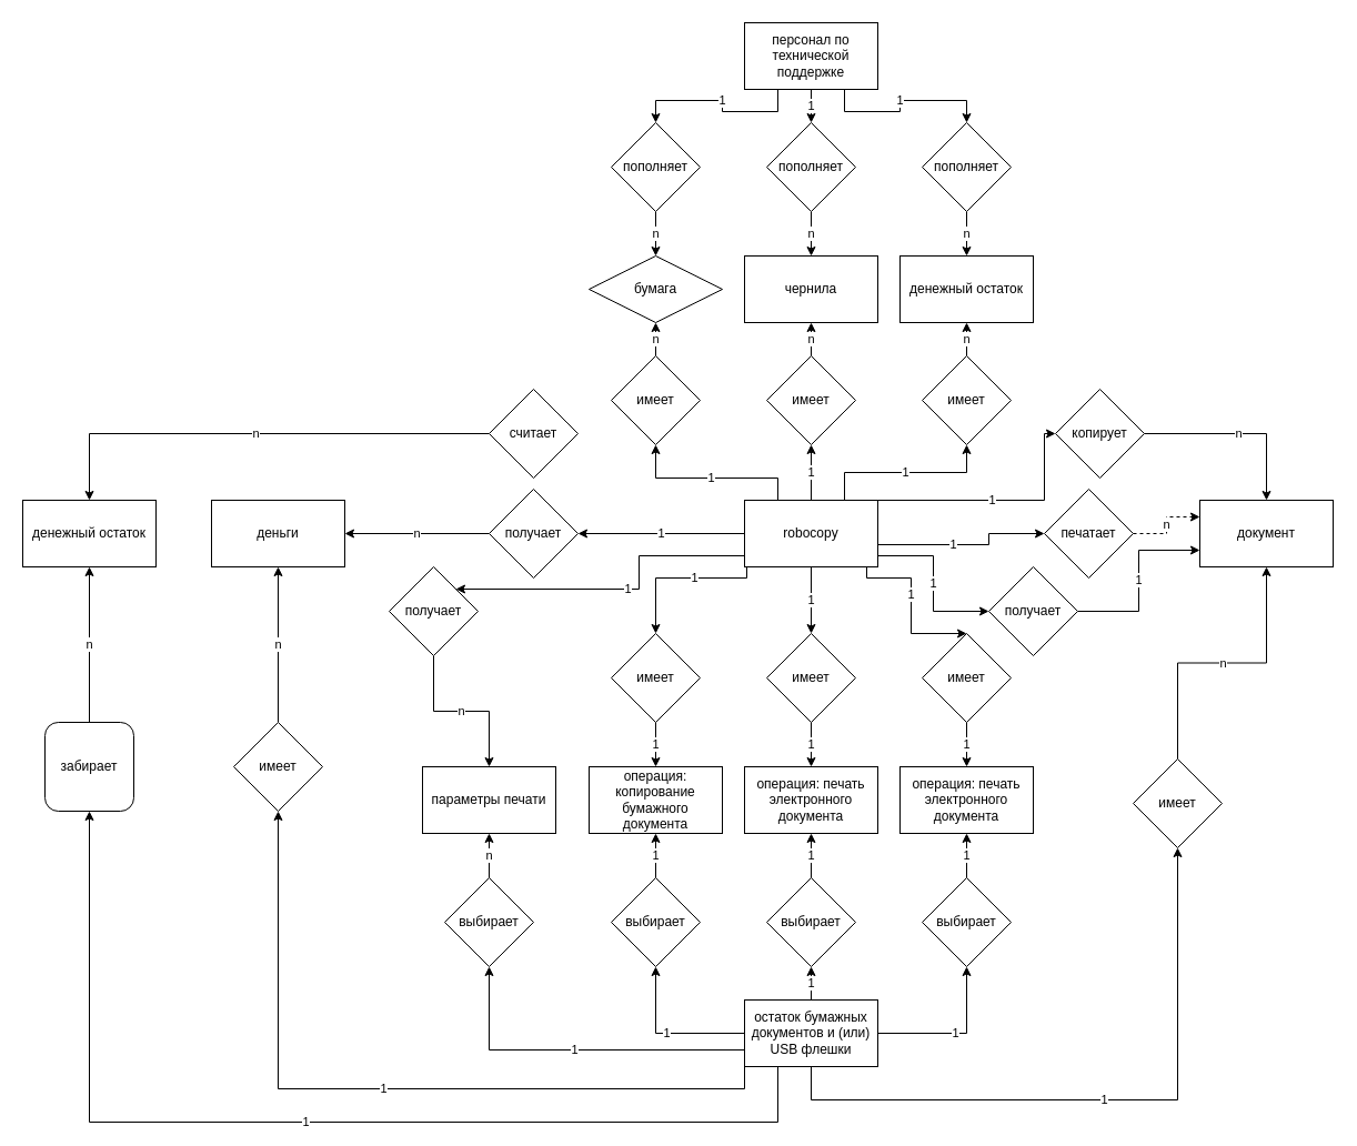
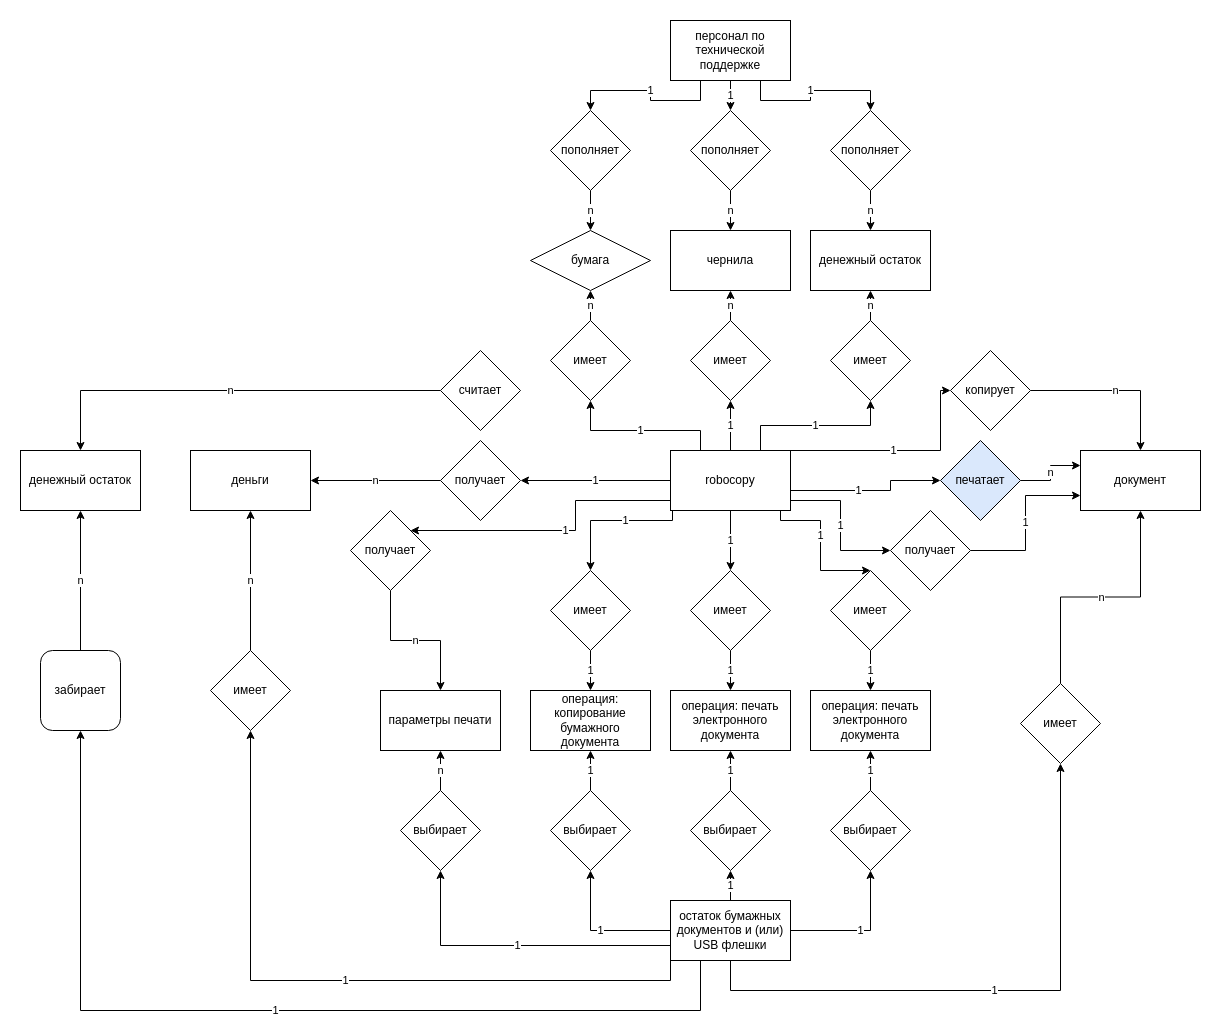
  <mxCell id="0" />
  <mxCell id="1" parent="0" />
  <mxCell id="2" value="1" style="edgeStyle=orthogonalEdgeStyle;rounded=0;orthogonalLoop=1;jettySize=auto;html=1;entryX=0.5;entryY=0;entryDx=0;entryDy=0;" edge="1" parent="1" source="13" target="29"><mxGeometry relative="1" as="geometry"><mxPoint x="730" y="570" as="targetPoint" /><Array as="points" /></mxGeometry></mxCell>
  <mxCell id="3" value="1" style="edgeStyle=orthogonalEdgeStyle;rounded=0;orthogonalLoop=1;jettySize=auto;html=1;entryX=0.5;entryY=0;entryDx=0;entryDy=0;exitX=0.25;exitY=1;exitDx=0;exitDy=0;" edge="1" parent="1" source="13" target="30"><mxGeometry relative="1" as="geometry"><mxPoint x="682" y="520" as="sourcePoint" /><mxPoint x="590" y="570" as="targetPoint" /><Array as="points"><mxPoint x="672" y="510" /><mxPoint x="672" y="520" /><mxPoint x="590" y="520" /></Array></mxGeometry></mxCell>
  <mxCell id="4" value="1" style="edgeStyle=orthogonalEdgeStyle;rounded=0;orthogonalLoop=1;jettySize=auto;html=1;exitX=0.75;exitY=1;exitDx=0;exitDy=0;entryX=0.5;entryY=0;entryDx=0;entryDy=0;" edge="1" parent="1" source="13" target="28"><mxGeometry relative="1" as="geometry"><mxPoint x="870" y="570" as="targetPoint" /><Array as="points"><mxPoint x="780" y="510" /><mxPoint x="780" y="520" /><mxPoint x="820" y="520" /><mxPoint x="820" y="570" /></Array></mxGeometry></mxCell>
  <mxCell id="5" value="1" style="edgeStyle=orthogonalEdgeStyle;rounded=0;orthogonalLoop=1;jettySize=auto;html=1;entryX=0.5;entryY=1;entryDx=0;entryDy=0;" edge="1" parent="1" source="13" target="67"><mxGeometry relative="1" as="geometry"><mxPoint x="730" y="420" as="targetPoint" /></mxGeometry></mxCell>
  <mxCell id="6" value="1" style="edgeStyle=orthogonalEdgeStyle;rounded=0;orthogonalLoop=1;jettySize=auto;html=1;exitX=0.75;exitY=0;exitDx=0;exitDy=0;entryX=0.5;entryY=1;entryDx=0;entryDy=0;" edge="1" parent="1" source="13" target="70"><mxGeometry relative="1" as="geometry"><mxPoint x="860" y="420" as="targetPoint" /></mxGeometry></mxCell>
  <mxCell id="7" value="1" style="edgeStyle=orthogonalEdgeStyle;rounded=0;orthogonalLoop=1;jettySize=auto;html=1;exitX=0.25;exitY=0;exitDx=0;exitDy=0;entryX=0.5;entryY=1;entryDx=0;entryDy=0;" edge="1" parent="1" source="13" target="72"><mxGeometry relative="1" as="geometry"><mxPoint x="600" y="420" as="targetPoint" /><Array as="points"><mxPoint x="700" y="430" /><mxPoint x="590" y="430" /></Array></mxGeometry></mxCell>
  <mxCell id="8" value="1" style="edgeStyle=orthogonalEdgeStyle;rounded=0;orthogonalLoop=1;jettySize=auto;html=1;" edge="1" parent="1" source="13" target="41"><mxGeometry relative="1" as="geometry"><Array as="points"><mxPoint x="840" y="500" /><mxPoint x="840" y="550" /></Array></mxGeometry></mxCell>
  <mxCell id="9" value="1" style="edgeStyle=orthogonalEdgeStyle;rounded=0;orthogonalLoop=1;jettySize=auto;html=1;exitX=0;exitY=0.5;exitDx=0;exitDy=0;" edge="1" parent="1" source="13" target="46"><mxGeometry relative="1" as="geometry"><Array as="points"><mxPoint x="670" y="500" /><mxPoint x="575" y="500" /><mxPoint x="575" y="530" /></Array></mxGeometry></mxCell>
  <mxCell id="10" value="1" style="edgeStyle=orthogonalEdgeStyle;rounded=0;orthogonalLoop=1;jettySize=auto;html=1;exitX=1;exitY=0.25;exitDx=0;exitDy=0;entryX=0;entryY=0.5;entryDx=0;entryDy=0;" edge="1" parent="1" source="13" target="48"><mxGeometry relative="1" as="geometry"><Array as="points"><mxPoint x="790" y="490" /><mxPoint x="890" y="490" /></Array></mxGeometry></mxCell>
  <mxCell id="11" value="1" style="edgeStyle=orthogonalEdgeStyle;rounded=0;orthogonalLoop=1;jettySize=auto;html=1;exitX=1;exitY=0.25;exitDx=0;exitDy=0;" edge="1" parent="1" source="13" target="50"><mxGeometry relative="1" as="geometry"><Array as="points"><mxPoint x="790" y="450" /><mxPoint x="940" y="450" /><mxPoint x="940" y="390" /></Array></mxGeometry></mxCell>
  <mxCell id="12" value="1" style="edgeStyle=orthogonalEdgeStyle;rounded=0;orthogonalLoop=1;jettySize=auto;html=1;exitX=0;exitY=0.5;exitDx=0;exitDy=0;entryX=1;entryY=0.5;entryDx=0;entryDy=0;" edge="1" parent="1" source="13" target="55"><mxGeometry relative="1" as="geometry" /></mxCell>
  <mxCell id="13" value="robocopy" style="rounded=0;whiteSpace=wrap;html=1;" vertex="1" parent="1"><mxGeometry x="670" y="450" width="120" height="60" as="geometry" /></mxCell>
  <mxCell id="14" value="1" style="edgeStyle=orthogonalEdgeStyle;rounded=0;orthogonalLoop=1;jettySize=auto;html=1;entryX=0.5;entryY=1;entryDx=0;entryDy=0;" edge="1" parent="1" source="21" target="38"><mxGeometry relative="1" as="geometry"><mxPoint x="730" y="1010" as="targetPoint" /><Array as="points"><mxPoint x="730" y="990" /><mxPoint x="1060" y="990" /></Array></mxGeometry></mxCell>
  <mxCell id="15" value="1" style="edgeStyle=orthogonalEdgeStyle;rounded=0;orthogonalLoop=1;jettySize=auto;html=1;" edge="1" parent="1" source="21" target="32"><mxGeometry relative="1" as="geometry" /></mxCell>
  <mxCell id="16" value="1" style="edgeStyle=orthogonalEdgeStyle;rounded=0;orthogonalLoop=1;jettySize=auto;html=1;exitX=1;exitY=0.5;exitDx=0;exitDy=0;entryX=0.5;entryY=1;entryDx=0;entryDy=0;" edge="1" parent="1" source="21" target="34"><mxGeometry relative="1" as="geometry" /></mxCell>
  <mxCell id="17" value="1" style="edgeStyle=orthogonalEdgeStyle;rounded=0;orthogonalLoop=1;jettySize=auto;html=1;exitX=0;exitY=0.5;exitDx=0;exitDy=0;" edge="1" parent="1" source="21" target="36"><mxGeometry relative="1" as="geometry" /></mxCell>
  <mxCell id="18" value="1" style="edgeStyle=orthogonalEdgeStyle;rounded=0;orthogonalLoop=1;jettySize=auto;html=1;exitX=0;exitY=0.75;exitDx=0;exitDy=0;entryX=0.5;entryY=1;entryDx=0;entryDy=0;" edge="1" parent="1" source="21" target="44"><mxGeometry relative="1" as="geometry" /></mxCell>
  <mxCell id="19" value="1" style="edgeStyle=orthogonalEdgeStyle;rounded=0;orthogonalLoop=1;jettySize=auto;html=1;exitX=0;exitY=1;exitDx=0;exitDy=0;entryX=0.5;entryY=1;entryDx=0;entryDy=0;" edge="1" parent="1" source="21" target="53"><mxGeometry relative="1" as="geometry" /></mxCell>
  <mxCell id="20" value="1" style="edgeStyle=orthogonalEdgeStyle;rounded=0;orthogonalLoop=1;jettySize=auto;html=1;exitX=0.25;exitY=1;exitDx=0;exitDy=0;" edge="1" parent="1" source="21" target="57"><mxGeometry relative="1" as="geometry"><Array as="points"><mxPoint x="700" y="1010" /><mxPoint x="80" y="1010" /></Array></mxGeometry></mxCell>
  <mxCell id="21" value="остаток бумажных документов и (или) USB флешки" style="rounded=0;whiteSpace=wrap;html=1;" vertex="1" parent="1"><mxGeometry x="670" y="900" width="120" height="60" as="geometry" /></mxCell>
  <mxCell id="22" value="1" style="edgeStyle=orthogonalEdgeStyle;rounded=0;orthogonalLoop=1;jettySize=auto;html=1;exitX=0.5;exitY=1;exitDx=0;exitDy=0;" edge="1" parent="1" source="29" target="23"><mxGeometry relative="1" as="geometry"><mxPoint x="730" y="650" as="sourcePoint" /></mxGeometry></mxCell>
  <mxCell id="23" value="операция: печать электронного документа" style="rounded=0;whiteSpace=wrap;html=1;" vertex="1" parent="1"><mxGeometry x="670" y="690" width="120" height="60" as="geometry" /></mxCell>
  <mxCell id="24" value="1" style="edgeStyle=orthogonalEdgeStyle;rounded=0;orthogonalLoop=1;jettySize=auto;html=1;exitX=0.5;exitY=1;exitDx=0;exitDy=0;" edge="1" parent="1" source="30" target="25"><mxGeometry relative="1" as="geometry"><mxPoint x="590" y="640" as="sourcePoint" /></mxGeometry></mxCell>
  <mxCell id="25" value="операция: копирование бумажного документа" style="rounded=0;whiteSpace=wrap;html=1;" vertex="1" parent="1"><mxGeometry x="530" y="690" width="120" height="60" as="geometry" /></mxCell>
  <mxCell id="26" value="1" style="edgeStyle=orthogonalEdgeStyle;rounded=0;orthogonalLoop=1;jettySize=auto;html=1;exitX=0.5;exitY=1;exitDx=0;exitDy=0;exitPerimeter=0;" edge="1" parent="1" source="28" target="27"><mxGeometry relative="1" as="geometry"><mxPoint x="870" y="650" as="sourcePoint" /></mxGeometry></mxCell>
  <mxCell id="27" value="операция: печать электронного документа" style="rounded=0;whiteSpace=wrap;html=1;" vertex="1" parent="1"><mxGeometry x="810" y="690" width="120" height="60" as="geometry" /></mxCell>
  <mxCell id="28" value="имеет" style="rhombus;whiteSpace=wrap;html=1;" vertex="1" parent="1"><mxGeometry x="830" y="570" width="80" height="80" as="geometry" /></mxCell>
  <mxCell id="29" value="имеет" style="rhombus;whiteSpace=wrap;html=1;" vertex="1" parent="1"><mxGeometry x="690" y="570" width="80" height="80" as="geometry" /></mxCell>
  <mxCell id="30" value="имеет" style="rhombus;whiteSpace=wrap;html=1;" vertex="1" parent="1"><mxGeometry x="550" y="570" width="80" height="80" as="geometry" /></mxCell>
  <mxCell id="31" value="1" style="edgeStyle=orthogonalEdgeStyle;rounded=0;orthogonalLoop=1;jettySize=auto;html=1;" edge="1" parent="1" source="32" target="23"><mxGeometry relative="1" as="geometry" /></mxCell>
  <mxCell id="32" value="выбирает" style="rhombus;whiteSpace=wrap;html=1;" vertex="1" parent="1"><mxGeometry x="690" y="790" width="80" height="80" as="geometry" /></mxCell>
  <mxCell id="33" value="1" style="edgeStyle=orthogonalEdgeStyle;rounded=0;orthogonalLoop=1;jettySize=auto;html=1;" edge="1" parent="1" source="34" target="27"><mxGeometry relative="1" as="geometry" /></mxCell>
  <mxCell id="34" value="выбирает" style="rhombus;whiteSpace=wrap;html=1;" vertex="1" parent="1"><mxGeometry x="830" y="790" width="80" height="80" as="geometry" /></mxCell>
  <mxCell id="35" value="1" style="edgeStyle=orthogonalEdgeStyle;rounded=0;orthogonalLoop=1;jettySize=auto;html=1;" edge="1" parent="1" source="36" target="25"><mxGeometry relative="1" as="geometry" /></mxCell>
  <mxCell id="36" value="выбирает" style="rhombus;whiteSpace=wrap;html=1;" vertex="1" parent="1"><mxGeometry x="550" y="790" width="80" height="80" as="geometry" /></mxCell>
  <mxCell id="37" value="n" style="edgeStyle=orthogonalEdgeStyle;rounded=0;orthogonalLoop=1;jettySize=auto;html=1;exitX=0.5;exitY=0;exitDx=0;exitDy=0;entryX=0.5;entryY=1;entryDx=0;entryDy=0;" edge="1" parent="1" source="38" target="39"><mxGeometry relative="1" as="geometry" /></mxCell>
  <mxCell id="38" value="имеет" style="rhombus;whiteSpace=wrap;html=1;" vertex="1" parent="1"><mxGeometry x="1020" y="683" width="80" height="80" as="geometry" /></mxCell>
  <mxCell id="39" value="документ" style="rounded=0;whiteSpace=wrap;html=1;" vertex="1" parent="1"><mxGeometry x="1080" y="450" width="120" height="60" as="geometry" /></mxCell>
  <mxCell id="40" value="1" style="edgeStyle=orthogonalEdgeStyle;rounded=0;orthogonalLoop=1;jettySize=auto;html=1;entryX=0;entryY=0.75;entryDx=0;entryDy=0;" edge="1" parent="1" source="41" target="39"><mxGeometry relative="1" as="geometry" /></mxCell>
  <mxCell id="41" value="получает" style="rhombus;whiteSpace=wrap;html=1;" vertex="1" parent="1"><mxGeometry x="890" y="510" width="80" height="80" as="geometry" /></mxCell>
  <mxCell id="42" value="параметры печати" style="rounded=0;whiteSpace=wrap;html=1;" vertex="1" parent="1"><mxGeometry x="380" y="690" width="120" height="60" as="geometry" /></mxCell>
  <mxCell id="43" value="n" style="edgeStyle=orthogonalEdgeStyle;rounded=0;orthogonalLoop=1;jettySize=auto;html=1;" edge="1" parent="1" source="44" target="42"><mxGeometry relative="1" as="geometry" /></mxCell>
  <mxCell id="44" value="выбирает" style="rhombus;whiteSpace=wrap;html=1;" vertex="1" parent="1"><mxGeometry x="400" y="790" width="80" height="80" as="geometry" /></mxCell>
  <mxCell id="45" value="n" style="edgeStyle=orthogonalEdgeStyle;rounded=0;orthogonalLoop=1;jettySize=auto;html=1;exitX=0.5;exitY=1;exitDx=0;exitDy=0;entryX=0.5;entryY=0;entryDx=0;entryDy=0;" edge="1" parent="1" source="46" target="42"><mxGeometry relative="1" as="geometry" /></mxCell>
  <mxCell id="46" value="получает" style="rhombus;whiteSpace=wrap;html=1;" vertex="1" parent="1"><mxGeometry x="350" y="510" width="80" height="80" as="geometry" /></mxCell>
- <mxCell id="47" value="n" style="edgeStyle=orthogonalEdgeStyle;rounded=0;orthogonalLoop=1;jettySize=auto;html=1;exitX=1;exitY=0.5;exitDx=0;exitDy=0;entryX=0;entryY=0.25;entryDx=0;entryDy=0;dashed=1;" edge="1" parent="1" source="48" target="39"><mxGeometry relative="1" as="geometry" /></mxCell>
- <mxCell id="48" value="печатает" style="rhombus;whiteSpace=wrap;html=1;" vertex="1" parent="1"><mxGeometry x="940" y="440" width="80" height="80" as="geometry" /></mxCell>
+ <mxCell id="47" value="n" style="edgeStyle=orthogonalEdgeStyle;rounded=0;orthogonalLoop=1;jettySize=auto;html=1;exitX=1;exitY=0.5;exitDx=0;exitDy=0;entryX=0;entryY=0.25;entryDx=0;entryDy=0;" edge="1" parent="1" source="48" target="39"><mxGeometry relative="1" as="geometry" /></mxCell>
+ <mxCell id="48" value="печатает" style="rhombus;whiteSpace=wrap;html=1;fillColor=#dae8fc;" vertex="1" parent="1"><mxGeometry x="940" y="440" width="80" height="80" as="geometry" /></mxCell>
  <mxCell id="49" value="n" style="edgeStyle=orthogonalEdgeStyle;rounded=0;orthogonalLoop=1;jettySize=auto;html=1;exitX=1;exitY=0.5;exitDx=0;exitDy=0;entryX=0.5;entryY=0;entryDx=0;entryDy=0;" edge="1" parent="1" source="50" target="39"><mxGeometry relative="1" as="geometry" /></mxCell>
  <mxCell id="50" value="копирует" style="rhombus;whiteSpace=wrap;html=1;" vertex="1" parent="1"><mxGeometry x="950" y="350" width="80" height="80" as="geometry" /></mxCell>
  <mxCell id="51" value="деньги" style="rounded=0;whiteSpace=wrap;html=1;" vertex="1" parent="1"><mxGeometry x="190" y="450" width="120" height="60" as="geometry" /></mxCell>
  <mxCell id="52" value="n" style="edgeStyle=orthogonalEdgeStyle;rounded=0;orthogonalLoop=1;jettySize=auto;html=1;exitX=0.5;exitY=0;exitDx=0;exitDy=0;entryX=0.5;entryY=1;entryDx=0;entryDy=0;" edge="1" parent="1" source="53" target="51"><mxGeometry relative="1" as="geometry" /></mxCell>
  <mxCell id="53" value="имеет" style="rhombus;whiteSpace=wrap;html=1;" vertex="1" parent="1"><mxGeometry x="210" y="650" width="80" height="80" as="geometry" /></mxCell>
  <mxCell id="54" value="n" style="edgeStyle=orthogonalEdgeStyle;rounded=0;orthogonalLoop=1;jettySize=auto;html=1;exitX=0;exitY=0.5;exitDx=0;exitDy=0;entryX=1;entryY=0.5;entryDx=0;entryDy=0;" edge="1" parent="1" source="55" target="51"><mxGeometry relative="1" as="geometry" /></mxCell>
  <mxCell id="55" value="получает" style="rhombus;whiteSpace=wrap;html=1;" vertex="1" parent="1"><mxGeometry x="440" y="440" width="80" height="80" as="geometry" /></mxCell>
  <mxCell id="56" value="n" style="edgeStyle=orthogonalEdgeStyle;rounded=0;orthogonalLoop=1;jettySize=auto;html=1;exitX=0.5;exitY=0;exitDx=0;exitDy=0;entryX=0.5;entryY=1;entryDx=0;entryDy=0;" edge="1" parent="1" source="57" target="58"><mxGeometry relative="1" as="geometry" /></mxCell>
  <mxCell id="57" value="забирает" style="whiteSpace=wrap;html=1;rounded=1;" vertex="1" parent="1"><mxGeometry x="40" y="650" width="80" height="80" as="geometry" /></mxCell>
  <mxCell id="58" value="денежный остаток" style="rounded=0;whiteSpace=wrap;html=1;" vertex="1" parent="1"><mxGeometry x="20" y="450" width="120" height="60" as="geometry" /></mxCell>
  <mxCell id="59" value="n" style="edgeStyle=orthogonalEdgeStyle;rounded=0;orthogonalLoop=1;jettySize=auto;html=1;exitX=0;exitY=0.5;exitDx=0;exitDy=0;entryX=0.5;entryY=0;entryDx=0;entryDy=0;" edge="1" parent="1" source="60" target="58"><mxGeometry relative="1" as="geometry" /></mxCell>
  <mxCell id="60" value="считает" style="rhombus;whiteSpace=wrap;html=1;" vertex="1" parent="1"><mxGeometry x="440" y="350" width="80" height="80" as="geometry" /></mxCell>
  <mxCell id="61" value="1" style="edgeStyle=orthogonalEdgeStyle;rounded=0;orthogonalLoop=1;jettySize=auto;html=1;" edge="1" parent="1" source="64" target="75"><mxGeometry relative="1" as="geometry" /></mxCell>
  <mxCell id="62" value="1" style="edgeStyle=orthogonalEdgeStyle;rounded=0;orthogonalLoop=1;jettySize=auto;html=1;exitX=0.75;exitY=1;exitDx=0;exitDy=0;entryX=0.5;entryY=0;entryDx=0;entryDy=0;" edge="1" parent="1" source="64" target="77"><mxGeometry relative="1" as="geometry" /></mxCell>
  <mxCell id="63" value="1" style="edgeStyle=orthogonalEdgeStyle;rounded=0;orthogonalLoop=1;jettySize=auto;html=1;exitX=0.25;exitY=1;exitDx=0;exitDy=0;entryX=0.5;entryY=0;entryDx=0;entryDy=0;" edge="1" parent="1" source="64" target="79"><mxGeometry relative="1" as="geometry" /></mxCell>
  <mxCell id="64" value="персонал по технической поддержке" style="rounded=0;whiteSpace=wrap;html=1;" vertex="1" parent="1"><mxGeometry x="670" y="20" width="120" height="60" as="geometry" /></mxCell>
  <mxCell id="65" value="чернила" style="rounded=0;whiteSpace=wrap;html=1;" vertex="1" parent="1"><mxGeometry x="670" y="230" width="120" height="60" as="geometry" /></mxCell>
  <mxCell id="66" value="n" style="edgeStyle=orthogonalEdgeStyle;rounded=0;orthogonalLoop=1;jettySize=auto;html=1;" edge="1" parent="1" source="67" target="65"><mxGeometry relative="1" as="geometry" /></mxCell>
  <mxCell id="67" value="имеет" style="rhombus;whiteSpace=wrap;html=1;" vertex="1" parent="1"><mxGeometry x="690" y="320" width="80" height="80" as="geometry" /></mxCell>
  <mxCell id="68" value="денежный остаток" style="rounded=0;whiteSpace=wrap;html=1;" vertex="1" parent="1"><mxGeometry x="810" y="230" width="120" height="60" as="geometry" /></mxCell>
  <mxCell id="69" value="n" style="edgeStyle=orthogonalEdgeStyle;rounded=0;orthogonalLoop=1;jettySize=auto;html=1;" edge="1" parent="1" source="70" target="68"><mxGeometry relative="1" as="geometry" /></mxCell>
  <mxCell id="70" value="имеет" style="rhombus;whiteSpace=wrap;html=1;" vertex="1" parent="1"><mxGeometry x="830" y="320" width="80" height="80" as="geometry" /></mxCell>
  <mxCell id="71" value="n" style="edgeStyle=orthogonalEdgeStyle;rounded=0;orthogonalLoop=1;jettySize=auto;html=1;" edge="1" parent="1" source="72" target="73"><mxGeometry relative="1" as="geometry" /></mxCell>
  <mxCell id="72" value="имеет" style="rhombus;whiteSpace=wrap;html=1;" vertex="1" parent="1"><mxGeometry x="550" y="320" width="80" height="80" as="geometry" /></mxCell>
  <mxCell id="73" value="бумага" style="rhombus;whiteSpace=wrap;html=1;" vertex="1" parent="1"><mxGeometry x="530" y="230" width="120" height="60" as="geometry" /></mxCell>
  <mxCell id="74" value="n" style="edgeStyle=orthogonalEdgeStyle;rounded=0;orthogonalLoop=1;jettySize=auto;html=1;" edge="1" parent="1" source="75" target="65"><mxGeometry relative="1" as="geometry" /></mxCell>
  <mxCell id="75" value="пополняет" style="rhombus;whiteSpace=wrap;html=1;" vertex="1" parent="1"><mxGeometry x="690" y="110" width="80" height="80" as="geometry" /></mxCell>
  <mxCell id="76" value="n" style="edgeStyle=orthogonalEdgeStyle;rounded=0;orthogonalLoop=1;jettySize=auto;html=1;" edge="1" parent="1" source="77" target="68"><mxGeometry relative="1" as="geometry" /></mxCell>
  <mxCell id="77" value="пополняет" style="rhombus;whiteSpace=wrap;html=1;" vertex="1" parent="1"><mxGeometry x="830" y="110" width="80" height="80" as="geometry" /></mxCell>
  <mxCell id="78" value="n" style="edgeStyle=orthogonalEdgeStyle;rounded=0;orthogonalLoop=1;jettySize=auto;html=1;" edge="1" parent="1" source="79" target="73"><mxGeometry relative="1" as="geometry" /></mxCell>
  <mxCell id="79" value="пополняет" style="rhombus;whiteSpace=wrap;html=1;" vertex="1" parent="1"><mxGeometry x="550" y="110" width="80" height="80" as="geometry" /></mxCell>
